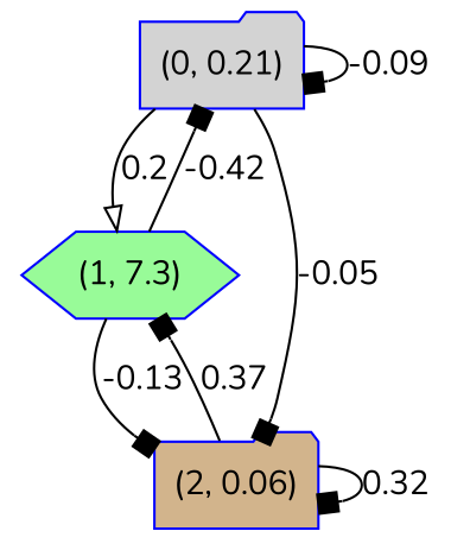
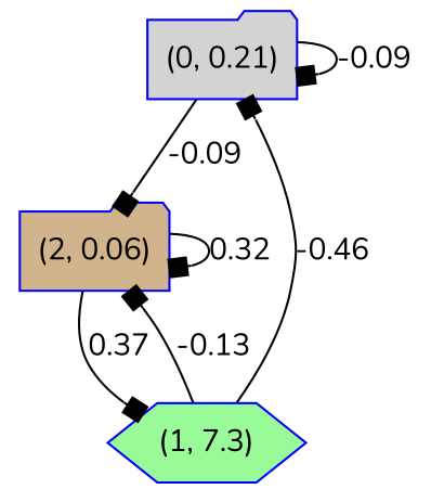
  digraph {
    fontname=Nunito
    node [color=blue fontname=Nunito shape=folder style=filled]
    edge [arrowhead=box fontname=Nunito]
    n1 [fillcolor=lightgrey label="(0, 0.21)"]
    n2 [fillcolor=palegreen label="(1, 7.3)" shape=hexagon]
    n3 [fillcolor=tan label="(2, 0.06)"]
    n1 -> n1 [label=-0.09]
-   n1 -> n2 [arrowhead=onormal label=0.2]
-   n1 -> n3 [label=-0.05]
-   n2 -> n1 [label=-0.42]
+   n1 -> n3 [label=-0.09]
+   n2 -> n1 [label=-0.46]
    n2 -> n3 [label=-0.13]
    n3 -> n2 [label=0.37]
    n3 -> n3 [label=0.32]
  }
